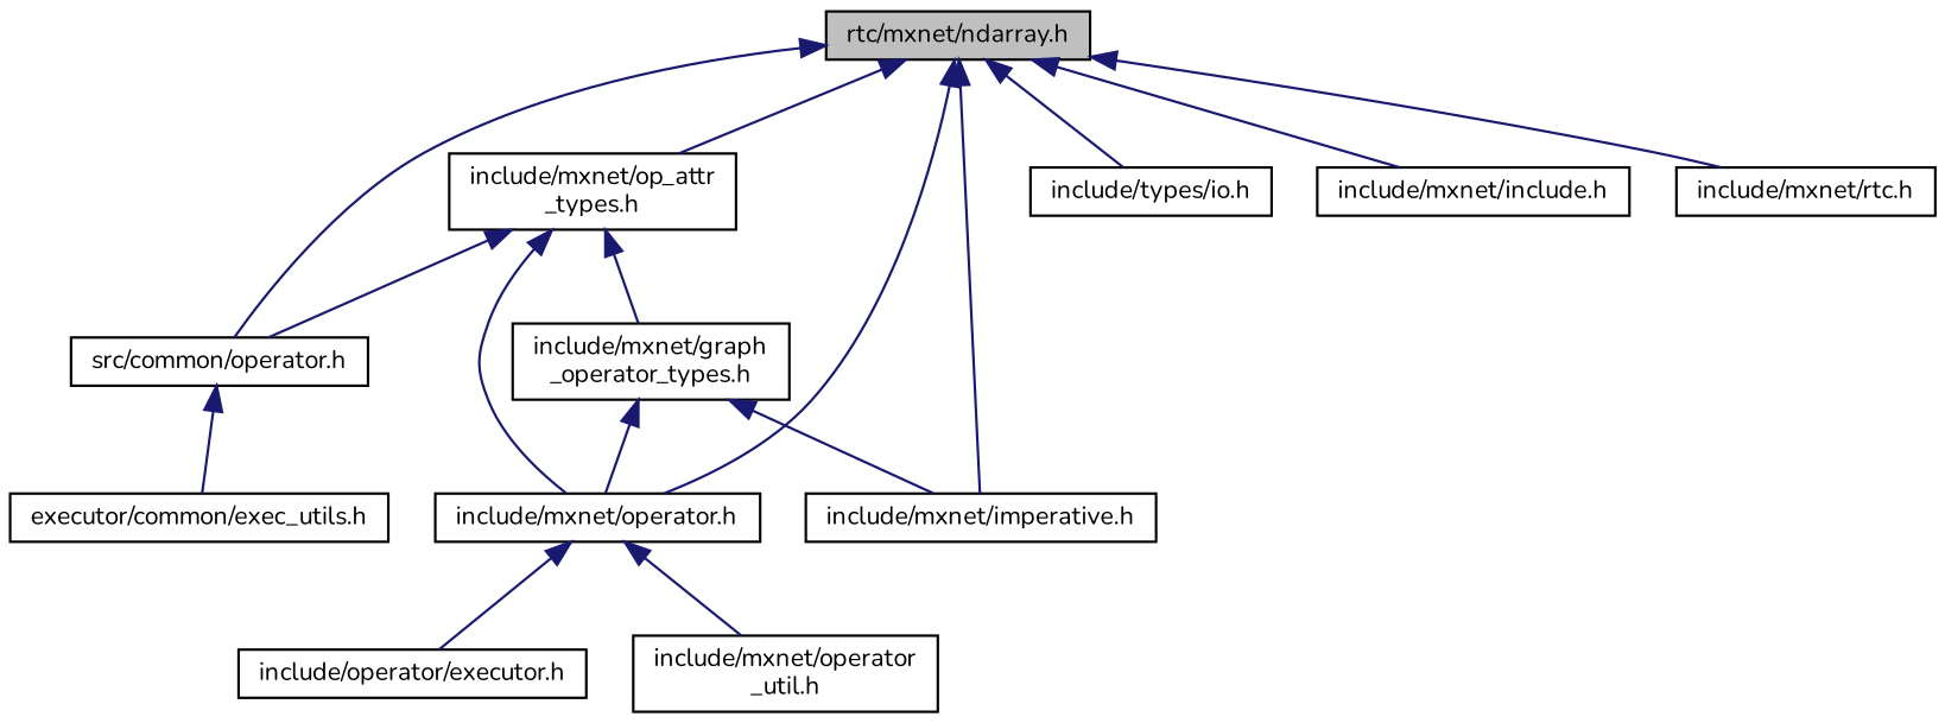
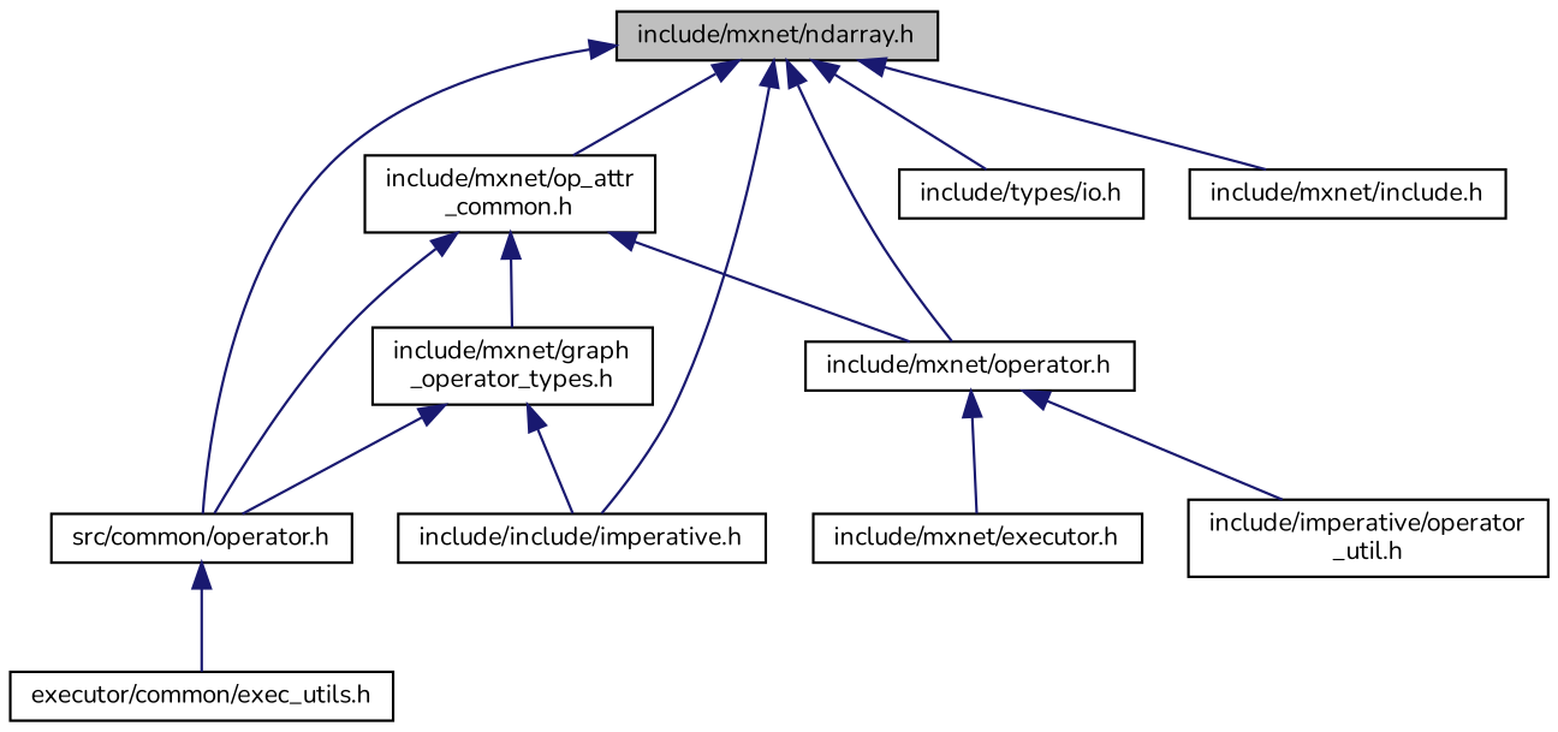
  digraph {
    fontname=Nunito
    node [color=black fillcolor=white fontname=Nunito fontsize=10 shape=record style=filled]
    edge [color=midnightblue dir=back fontname=Nunito fontsize=10 labelfontname=Helvetica labelfontsize=10 style=solid]
-   n1 [fillcolor=grey75 fontcolor=black height=0.2 label="rtc/mxnet/ndarray.h" width=0.4]
-   n2 [height=0.2 label="include/mxnet/op_attr\l_types.h" width=0.4]
-   n3 [height=0.2 label="include/mxnet/imperative.h" width=0.4]
+   n1 [fillcolor=grey75 fontcolor=black height=0.2 label="include/mxnet/ndarray.h" width=0.4]
+   n2 [height=0.2 label="include/mxnet/op_attr\l_common.h" width=0.4]
+   n3 [height=0.2 label="include/include/imperative.h" width=0.4]
    n4 [height=0.2 label="src/common/operator.h" width=0.4]
    n5 [height=0.2 label="include/types/io.h" width=0.4]
    n6 [height=0.2 label="include/mxnet/include.h" width=0.4]
-   n7 [height=0.2 label="include/mxnet/rtc.h" width=0.4]
    n8 [height=0.2 label="include/mxnet/operator.h" width=0.4]
-   n9 [height=0.2 label="include/operator/executor.h" width=0.4]
+   n9 [height=0.2 label="include/mxnet/executor.h" width=0.4]
    n10 [height=0.2 label="include/mxnet/graph\l_operator_types.h" width=0.4]
    n11 [height=0.2 label="executor/common/exec_utils.h" width=0.4]
-   n12 [height=0.2 label="include/mxnet/operator\l_util.h" width=0.4]
+   n12 [height=0.2 label="include/imperative/operator\l_util.h" width=0.4]
    n1 -> n2
    n1 -> n3
    n1 -> n4
    n1 -> n5
    n1 -> n6
-   n1 -> n7
    n1 -> n8
    n2 -> n4
    n2 -> n8
    n2 -> n10
    n4 -> n11
    n8 -> n9
    n8 -> n12
    n10 -> n3
-   n10 -> n8
+   n10 -> n4
  }
